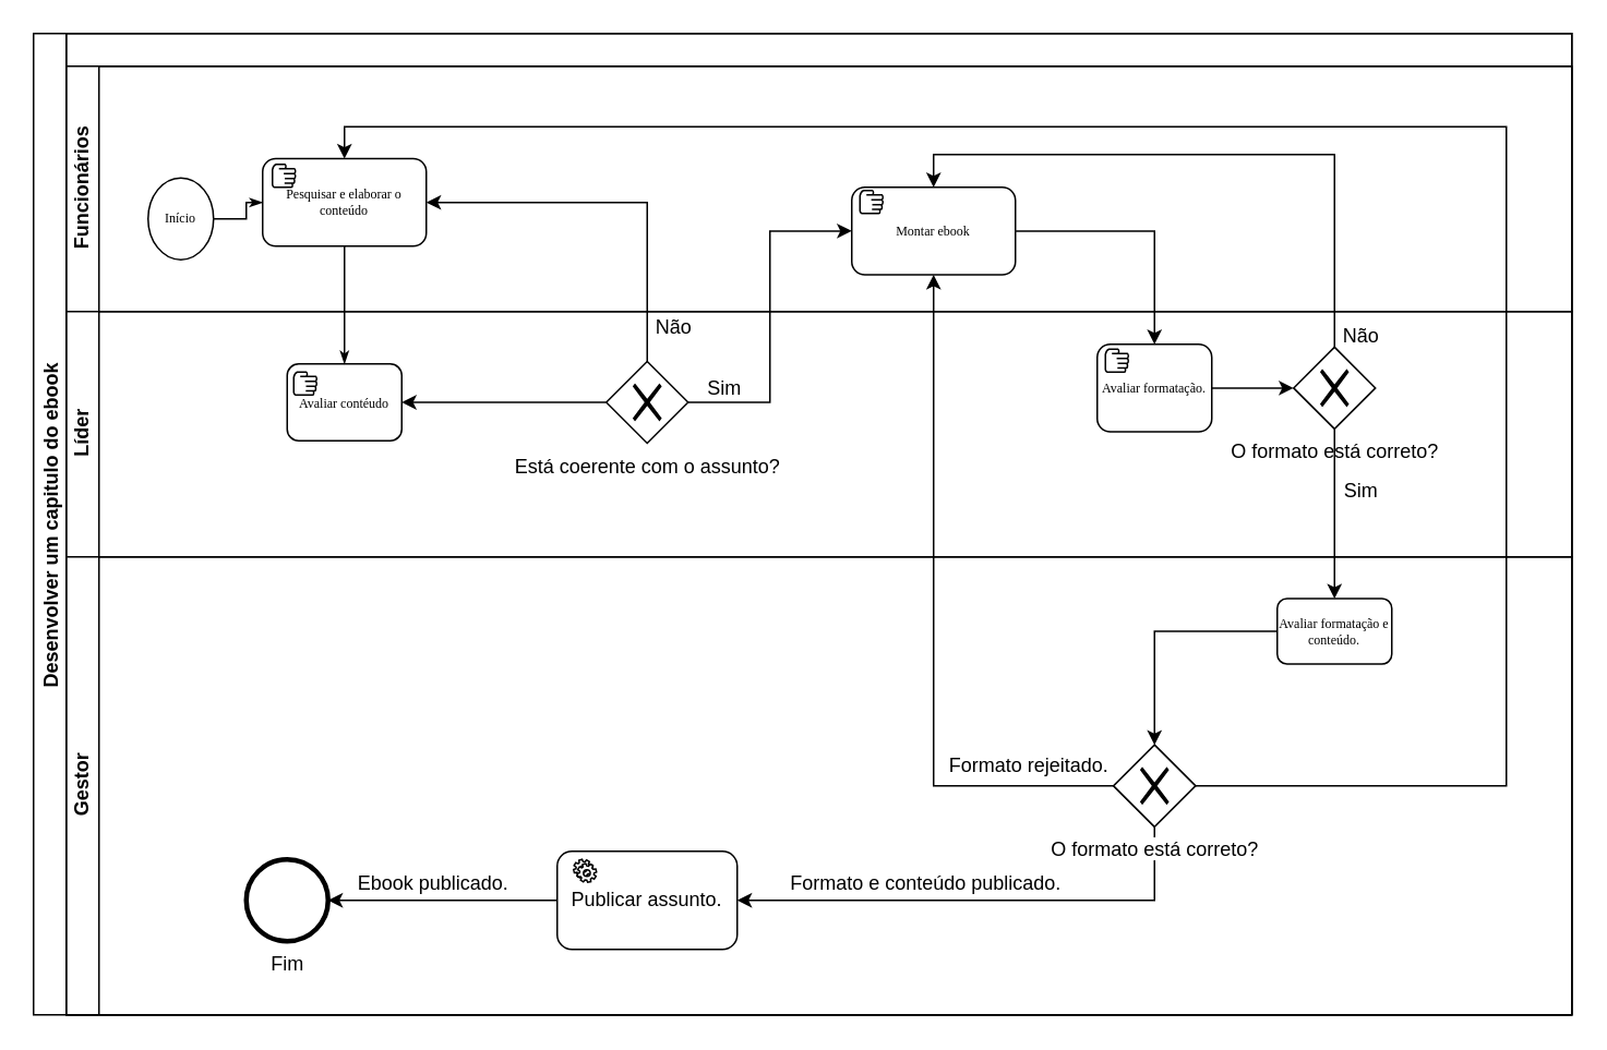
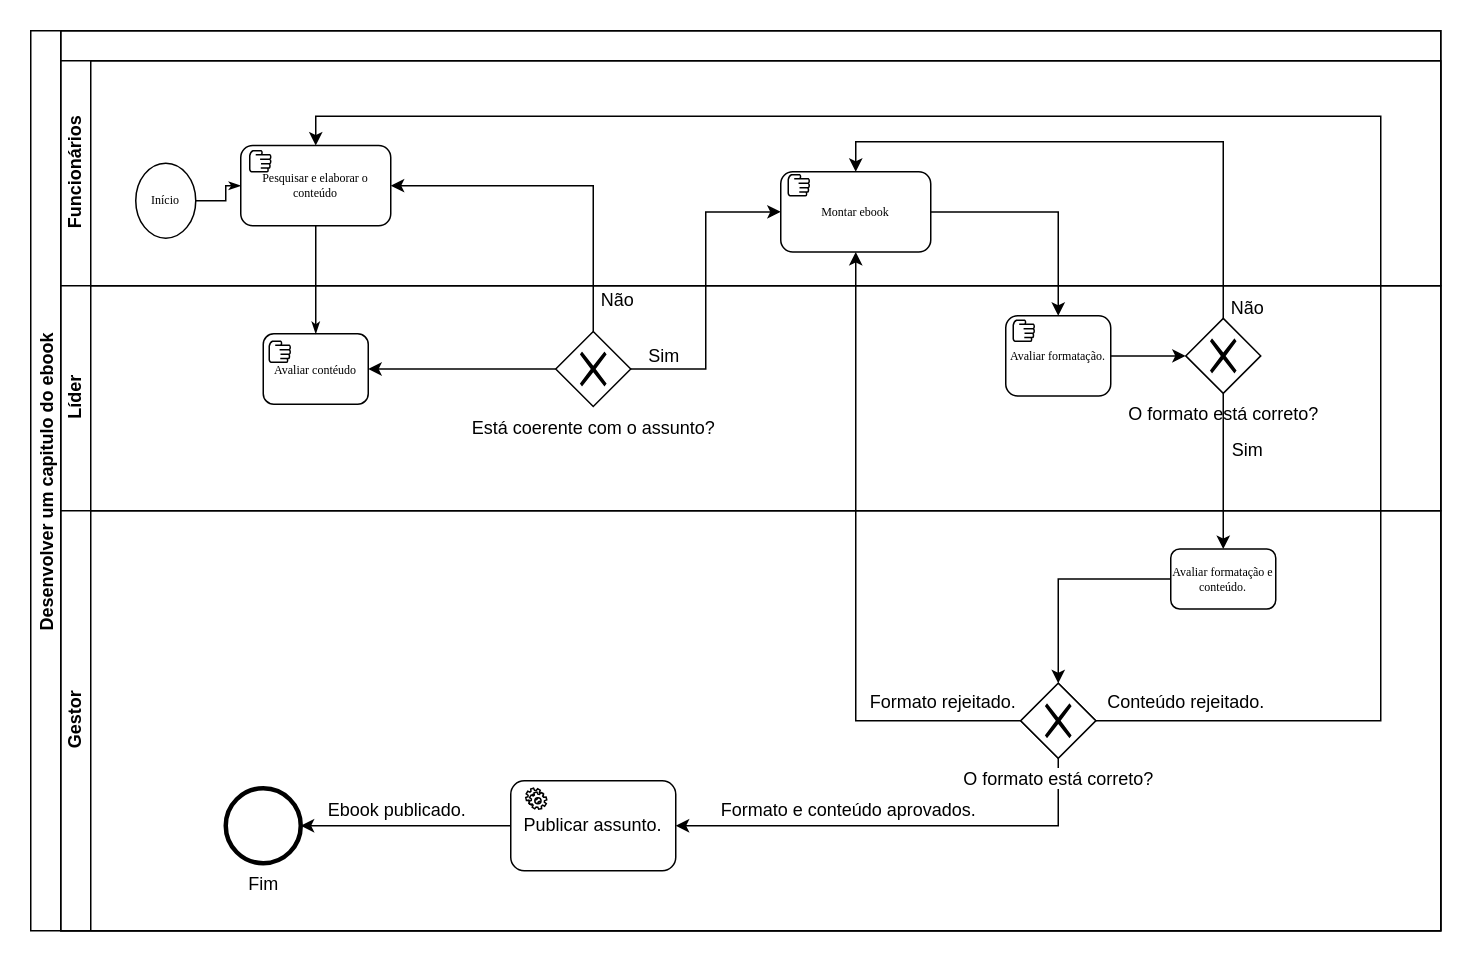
  <mxCell id="0" />
  <mxCell id="1" parent="0" />
  <mxCell id="2" value="" style="swimlane;html=1;childLayout=stackLayout;horizontal=1;startSize=20;horizontalStack=0;rounded=0;shadow=0;labelBackgroundColor=none;strokeWidth=1;fontFamily=Verdana;fontSize=8;align=center;" parent="1" vertex="1"><mxGeometry x="40" y="20" width="920" height="600" as="geometry"><mxRectangle x="180" y="70" width="50" height="40" as="alternateBounds" /></mxGeometry></mxCell>
  <mxCell id="3" value="Funcionários" style="swimlane;html=1;startSize=20;horizontal=0;" parent="2" vertex="1"><mxGeometry y="20" width="920" height="150" as="geometry"><mxRectangle y="20" width="680" height="20" as="alternateBounds" /></mxGeometry></mxCell>
  <mxCell id="4" style="edgeStyle=orthogonalEdgeStyle;rounded=0;html=1;labelBackgroundColor=none;startArrow=none;startFill=0;startSize=5;endArrow=classicThin;endFill=1;endSize=5;jettySize=auto;orthogonalLoop=1;strokeWidth=1;fontFamily=Verdana;fontSize=8" parent="3" source="5" target="6" edge="1"><mxGeometry relative="1" as="geometry" /></mxCell>
  <mxCell id="5" value="Início" style="ellipse;whiteSpace=wrap;html=1;rounded=0;shadow=0;labelBackgroundColor=none;strokeWidth=1;fontFamily=Verdana;fontSize=8;align=center;" parent="3" vertex="1"><mxGeometry x="50" y="68.25" width="40" height="50" as="geometry" /></mxCell>
  <mxCell id="6" value="Pesquisar e elaborar o conteúdo" style="rounded=1;whiteSpace=wrap;html=1;shadow=0;labelBackgroundColor=none;strokeWidth=1;fontFamily=Verdana;fontSize=8;align=center;" parent="3" vertex="1"><mxGeometry x="120" y="56.5" width="100" height="53.5" as="geometry" /></mxCell>
  <mxCell id="7" value="" style="shape=mxgraph.bpmn.manual_task;html=1;outlineConnect=0;" parent="3" vertex="1"><mxGeometry x="126" y="60" width="14" height="14" as="geometry" /></mxCell>
  <mxCell id="8" value="Montar ebook" style="rounded=1;whiteSpace=wrap;html=1;shadow=0;labelBackgroundColor=none;strokeWidth=1;fontFamily=Verdana;fontSize=8;align=center;" parent="3" vertex="1"><mxGeometry x="480" y="74" width="100" height="53.5" as="geometry" /></mxCell>
  <mxCell id="9" value="" style="shape=mxgraph.bpmn.manual_task;html=1;outlineConnect=0;" parent="3" vertex="1"><mxGeometry x="485" y="76" width="14" height="14" as="geometry" /></mxCell>
  <mxCell id="10" style="edgeStyle=orthogonalEdgeStyle;rounded=0;orthogonalLoop=1;jettySize=auto;html=1;entryX=0;entryY=0.5;entryDx=0;entryDy=0;" parent="2" source="13" target="8" edge="1"><mxGeometry relative="1" as="geometry" /></mxCell>
  <mxCell id="11" value="Sim" style="text;html=1;align=center;verticalAlign=middle;resizable=0;points=[];labelBackgroundColor=#ffffff;" parent="10" vertex="1" connectable="0"><mxGeometry x="-0.534" y="16" relative="1" as="geometry"><mxPoint x="-26.67" y="7.25" as="offset" /></mxGeometry></mxCell>
  <mxCell id="12" value="Líder" style="swimlane;html=1;startSize=20;horizontal=0;" parent="2" vertex="1"><mxGeometry y="170" width="920" height="150" as="geometry"><mxRectangle y="170" width="680" height="20" as="alternateBounds" /></mxGeometry></mxCell>
  <mxCell id="13" value="Está coerente com o assunto?" style="shape=mxgraph.bpmn.shape;html=1;verticalLabelPosition=bottom;labelBackgroundColor=#ffffff;verticalAlign=top;align=center;perimeter=rhombusPerimeter;background=gateway;outlineConnect=0;outline=none;symbol=exclusiveGw;" parent="12" vertex="1"><mxGeometry x="330" y="30.5" width="50" height="50" as="geometry" /></mxCell>
  <mxCell id="14" value="O formato está correto?" style="shape=mxgraph.bpmn.shape;html=1;verticalLabelPosition=bottom;labelBackgroundColor=#ffffff;verticalAlign=top;align=center;perimeter=rhombusPerimeter;background=gateway;outlineConnect=0;outline=none;symbol=exclusiveGw;" parent="12" vertex="1"><mxGeometry x="750" y="21.75" width="50" height="50" as="geometry" /></mxCell>
  <mxCell id="15" value="Avaliar contéudo" style="rounded=1;whiteSpace=wrap;html=1;shadow=0;labelBackgroundColor=none;strokeWidth=1;fontFamily=Verdana;fontSize=8;align=center;" parent="12" vertex="1"><mxGeometry x="135" y="32" width="70" height="47" as="geometry" /></mxCell>
  <mxCell id="16" style="edgeStyle=orthogonalEdgeStyle;rounded=0;orthogonalLoop=1;jettySize=auto;html=1;exitX=0;exitY=0.5;exitDx=0;exitDy=0;entryX=1;entryY=0.5;entryDx=0;entryDy=0;" parent="12" source="13" target="15" edge="1"><mxGeometry relative="1" as="geometry" /></mxCell>
  <mxCell id="17" style="edgeStyle=orthogonalEdgeStyle;rounded=0;orthogonalLoop=1;jettySize=auto;html=1;exitX=1;exitY=0.5;exitDx=0;exitDy=0;entryX=0;entryY=0.5;entryDx=0;entryDy=0;" parent="12" source="18" target="14" edge="1"><mxGeometry relative="1" as="geometry" /></mxCell>
  <mxCell id="18" value="Avaliar formatação." style="rounded=1;whiteSpace=wrap;html=1;shadow=0;labelBackgroundColor=none;strokeWidth=1;fontFamily=Verdana;fontSize=8;align=center;" parent="12" vertex="1"><mxGeometry x="630" y="20" width="70" height="53.5" as="geometry" /></mxCell>
  <mxCell id="19" value="" style="shape=mxgraph.bpmn.manual_task;html=1;outlineConnect=0;" parent="12" vertex="1"><mxGeometry x="635" y="23" width="14" height="14" as="geometry" /></mxCell>
  <mxCell id="20" value="" style="shape=mxgraph.bpmn.manual_task;html=1;outlineConnect=0;" parent="12" vertex="1"><mxGeometry x="139" y="37" width="14" height="14" as="geometry" /></mxCell>
  <mxCell id="21" style="edgeStyle=orthogonalEdgeStyle;rounded=0;html=1;labelBackgroundColor=none;startArrow=none;startFill=0;startSize=5;endArrow=classicThin;endFill=1;endSize=5;jettySize=auto;orthogonalLoop=1;strokeWidth=1;fontFamily=Verdana;fontSize=8" parent="2" source="6" target="15" edge="1"><mxGeometry relative="1" as="geometry"><mxPoint x="170" y="220" as="targetPoint" /></mxGeometry></mxCell>
  <mxCell id="22" style="edgeStyle=orthogonalEdgeStyle;rounded=0;orthogonalLoop=1;jettySize=auto;html=1;exitX=0.5;exitY=0;exitDx=0;exitDy=0;entryX=1;entryY=0.5;entryDx=0;entryDy=0;" parent="2" source="13" target="6" edge="1"><mxGeometry relative="1" as="geometry" /></mxCell>
  <mxCell id="23" value="Não" style="text;html=1;align=center;verticalAlign=middle;resizable=0;points=[];labelBackgroundColor=#ffffff;" parent="22" vertex="1" connectable="0"><mxGeometry x="-0.782" y="-1" relative="1" as="geometry"><mxPoint x="14" y="4.42" as="offset" /></mxGeometry></mxCell>
  <mxCell id="24" style="edgeStyle=orthogonalEdgeStyle;rounded=0;orthogonalLoop=1;jettySize=auto;html=1;" parent="2" source="8" target="18" edge="1"><mxGeometry relative="1" as="geometry" /></mxCell>
  <mxCell id="25" style="edgeStyle=orthogonalEdgeStyle;rounded=0;orthogonalLoop=1;jettySize=auto;html=1;exitX=0.5;exitY=0;exitDx=0;exitDy=0;entryX=0.5;entryY=0;entryDx=0;entryDy=0;" parent="2" source="14" target="8" edge="1"><mxGeometry relative="1" as="geometry" /></mxCell>
  <mxCell id="26" value="Não" style="text;html=1;align=center;verticalAlign=middle;resizable=0;points=[];labelBackgroundColor=#ffffff;" parent="25" vertex="1" connectable="0"><mxGeometry x="-0.854" relative="1" as="geometry"><mxPoint x="15" y="20.75" as="offset" /></mxGeometry></mxCell>
  <mxCell id="27" style="edgeStyle=orthogonalEdgeStyle;rounded=0;orthogonalLoop=1;jettySize=auto;html=1;exitX=0;exitY=0.5;exitDx=0;exitDy=0;entryX=0.5;entryY=1;entryDx=0;entryDy=0;" parent="2" source="38" target="8" edge="1"><mxGeometry relative="1" as="geometry"><Array as="points"><mxPoint x="530" y="460" /></Array></mxGeometry></mxCell>
  <mxCell id="28" style="edgeStyle=orthogonalEdgeStyle;rounded=0;orthogonalLoop=1;jettySize=auto;html=1;entryX=0.5;entryY=0;entryDx=0;entryDy=0;" parent="2" source="14" target="42" edge="1"><mxGeometry relative="1" as="geometry" /></mxCell>
  <mxCell id="29" value="Sim" style="text;html=1;align=center;verticalAlign=middle;resizable=0;points=[];labelBackgroundColor=#ffffff;" parent="28" vertex="1" connectable="0"><mxGeometry x="-0.269" y="1" relative="1" as="geometry"><mxPoint x="14" as="offset" /></mxGeometry></mxCell>
  <mxCell id="30" style="edgeStyle=orthogonalEdgeStyle;rounded=0;orthogonalLoop=1;jettySize=auto;html=1;entryX=0.5;entryY=0;entryDx=0;entryDy=0;" parent="2" source="38" target="6" edge="1"><mxGeometry relative="1" as="geometry"><Array as="points"><mxPoint x="880" y="460" /><mxPoint x="880" y="57" /><mxPoint x="170" y="57" /></Array></mxGeometry></mxCell>
  <mxCell id="31" value="Gestor" style="swimlane;html=1;startSize=20;horizontal=0;" parent="2" vertex="1"><mxGeometry y="320" width="920" height="280" as="geometry"><mxRectangle y="190" width="680" height="20" as="alternateBounds" /></mxGeometry></mxCell>
  <mxCell id="32" style="edgeStyle=orthogonalEdgeStyle;rounded=0;orthogonalLoop=1;jettySize=auto;html=1;entryX=1;entryY=0.5;entryDx=0;entryDy=0;" parent="31" source="34" target="36" edge="1"><mxGeometry relative="1" as="geometry" /></mxCell>
  <mxCell id="33" value="Ebook publicado." style="text;html=1;align=center;verticalAlign=middle;resizable=0;points=[];labelBackgroundColor=#ffffff;" parent="32" vertex="1" connectable="0"><mxGeometry x="0.297" relative="1" as="geometry"><mxPoint x="14.67" y="-11" as="offset" /></mxGeometry></mxCell>
  <mxCell id="34" value="Publicar assunto." style="shape=ext;rounded=1;html=1;whiteSpace=wrap;" parent="31" vertex="1"><mxGeometry x="300" y="180" width="110" height="60" as="geometry" /></mxCell>
  <mxCell id="35" value="" style="shape=mxgraph.bpmn.service_task;html=1;outlineConnect=0;" parent="31" vertex="1"><mxGeometry x="310" y="185" width="14" height="14" as="geometry" /></mxCell>
  <mxCell id="36" value="Fim" style="shape=mxgraph.bpmn.shape;html=1;verticalLabelPosition=bottom;labelBackgroundColor=#ffffff;verticalAlign=top;align=center;perimeter=ellipsePerimeter;outlineConnect=0;outline=end;symbol=general;" parent="31" vertex="1"><mxGeometry x="110" y="185" width="50" height="50" as="geometry" /></mxCell>
  <mxCell id="37" style="edgeStyle=orthogonalEdgeStyle;rounded=0;orthogonalLoop=1;jettySize=auto;html=1;exitX=0.5;exitY=1;exitDx=0;exitDy=0;entryX=1;entryY=0.5;entryDx=0;entryDy=0;" parent="31" source="38" target="34" edge="1"><mxGeometry relative="1" as="geometry" /></mxCell>
  <mxCell id="38" value="" style="shape=mxgraph.bpmn.shape;html=1;verticalLabelPosition=bottom;labelBackgroundColor=#ffffff;verticalAlign=top;align=center;perimeter=rhombusPerimeter;background=gateway;outlineConnect=0;outline=none;symbol=parallelGw;" parent="31" vertex="1"><mxGeometry x="640" y="115" width="50" height="50" as="geometry" /></mxCell>
- <mxCell id="39" value="Formato e conteúdo publicado." style="text;html=1;align=center;verticalAlign=middle;resizable=0;points=[];autosize=1;" parent="31" vertex="1"><mxGeometry x="430" y="190" width="190" height="20" as="geometry" /></mxCell>
+ <mxCell id="39" value="Formato e conteúdo aprovados." style="text;html=1;align=center;verticalAlign=middle;resizable=0;points=[];autosize=1;" parent="31" vertex="1"><mxGeometry x="430" y="190" width="190" height="20" as="geometry" /></mxCell>
  <mxCell id="40" value="Formato rejeitado." style="text;html=1;align=center;verticalAlign=middle;resizable=0;points=[];autosize=1;" parent="31" vertex="1"><mxGeometry x="528" y="118" width="120" height="20" as="geometry" /></mxCell>
  <mxCell id="41" style="edgeStyle=orthogonalEdgeStyle;rounded=0;orthogonalLoop=1;jettySize=auto;html=1;entryX=0.5;entryY=0;entryDx=0;entryDy=0;" parent="31" source="42" target="38" edge="1"><mxGeometry relative="1" as="geometry" /></mxCell>
  <mxCell id="42" value="Avaliar formatação e conteúdo." style="rounded=1;whiteSpace=wrap;html=1;shadow=0;labelBackgroundColor=none;strokeWidth=1;fontFamily=Verdana;fontSize=8;align=center;" parent="31" vertex="1"><mxGeometry x="740" y="25.5" width="70" height="40" as="geometry" /></mxCell>
+ <mxCell id="43" value="Conteúdo rejeitado." style="text;html=1;align=center;verticalAlign=middle;resizable=0;points=[];autosize=1;" parent="31" vertex="1"><mxGeometry x="690" y="118" width="120" height="20" as="geometry" /></mxCell>
  <mxCell id="44" value="O formato está correto?" style="shape=mxgraph.bpmn.shape;html=1;verticalLabelPosition=bottom;labelBackgroundColor=#ffffff;verticalAlign=top;align=center;perimeter=rhombusPerimeter;background=gateway;outlineConnect=0;outline=none;symbol=exclusiveGw;" parent="31" vertex="1"><mxGeometry x="640" y="115" width="50" height="50" as="geometry" /></mxCell>
  <mxCell id="45" value="Desenvolver um capitulo do ebook" style="swimlane;startSize=20;horizontal=0;" parent="1" vertex="1"><mxGeometry x="20" y="20" width="940" height="600" as="geometry" /></mxCell>
